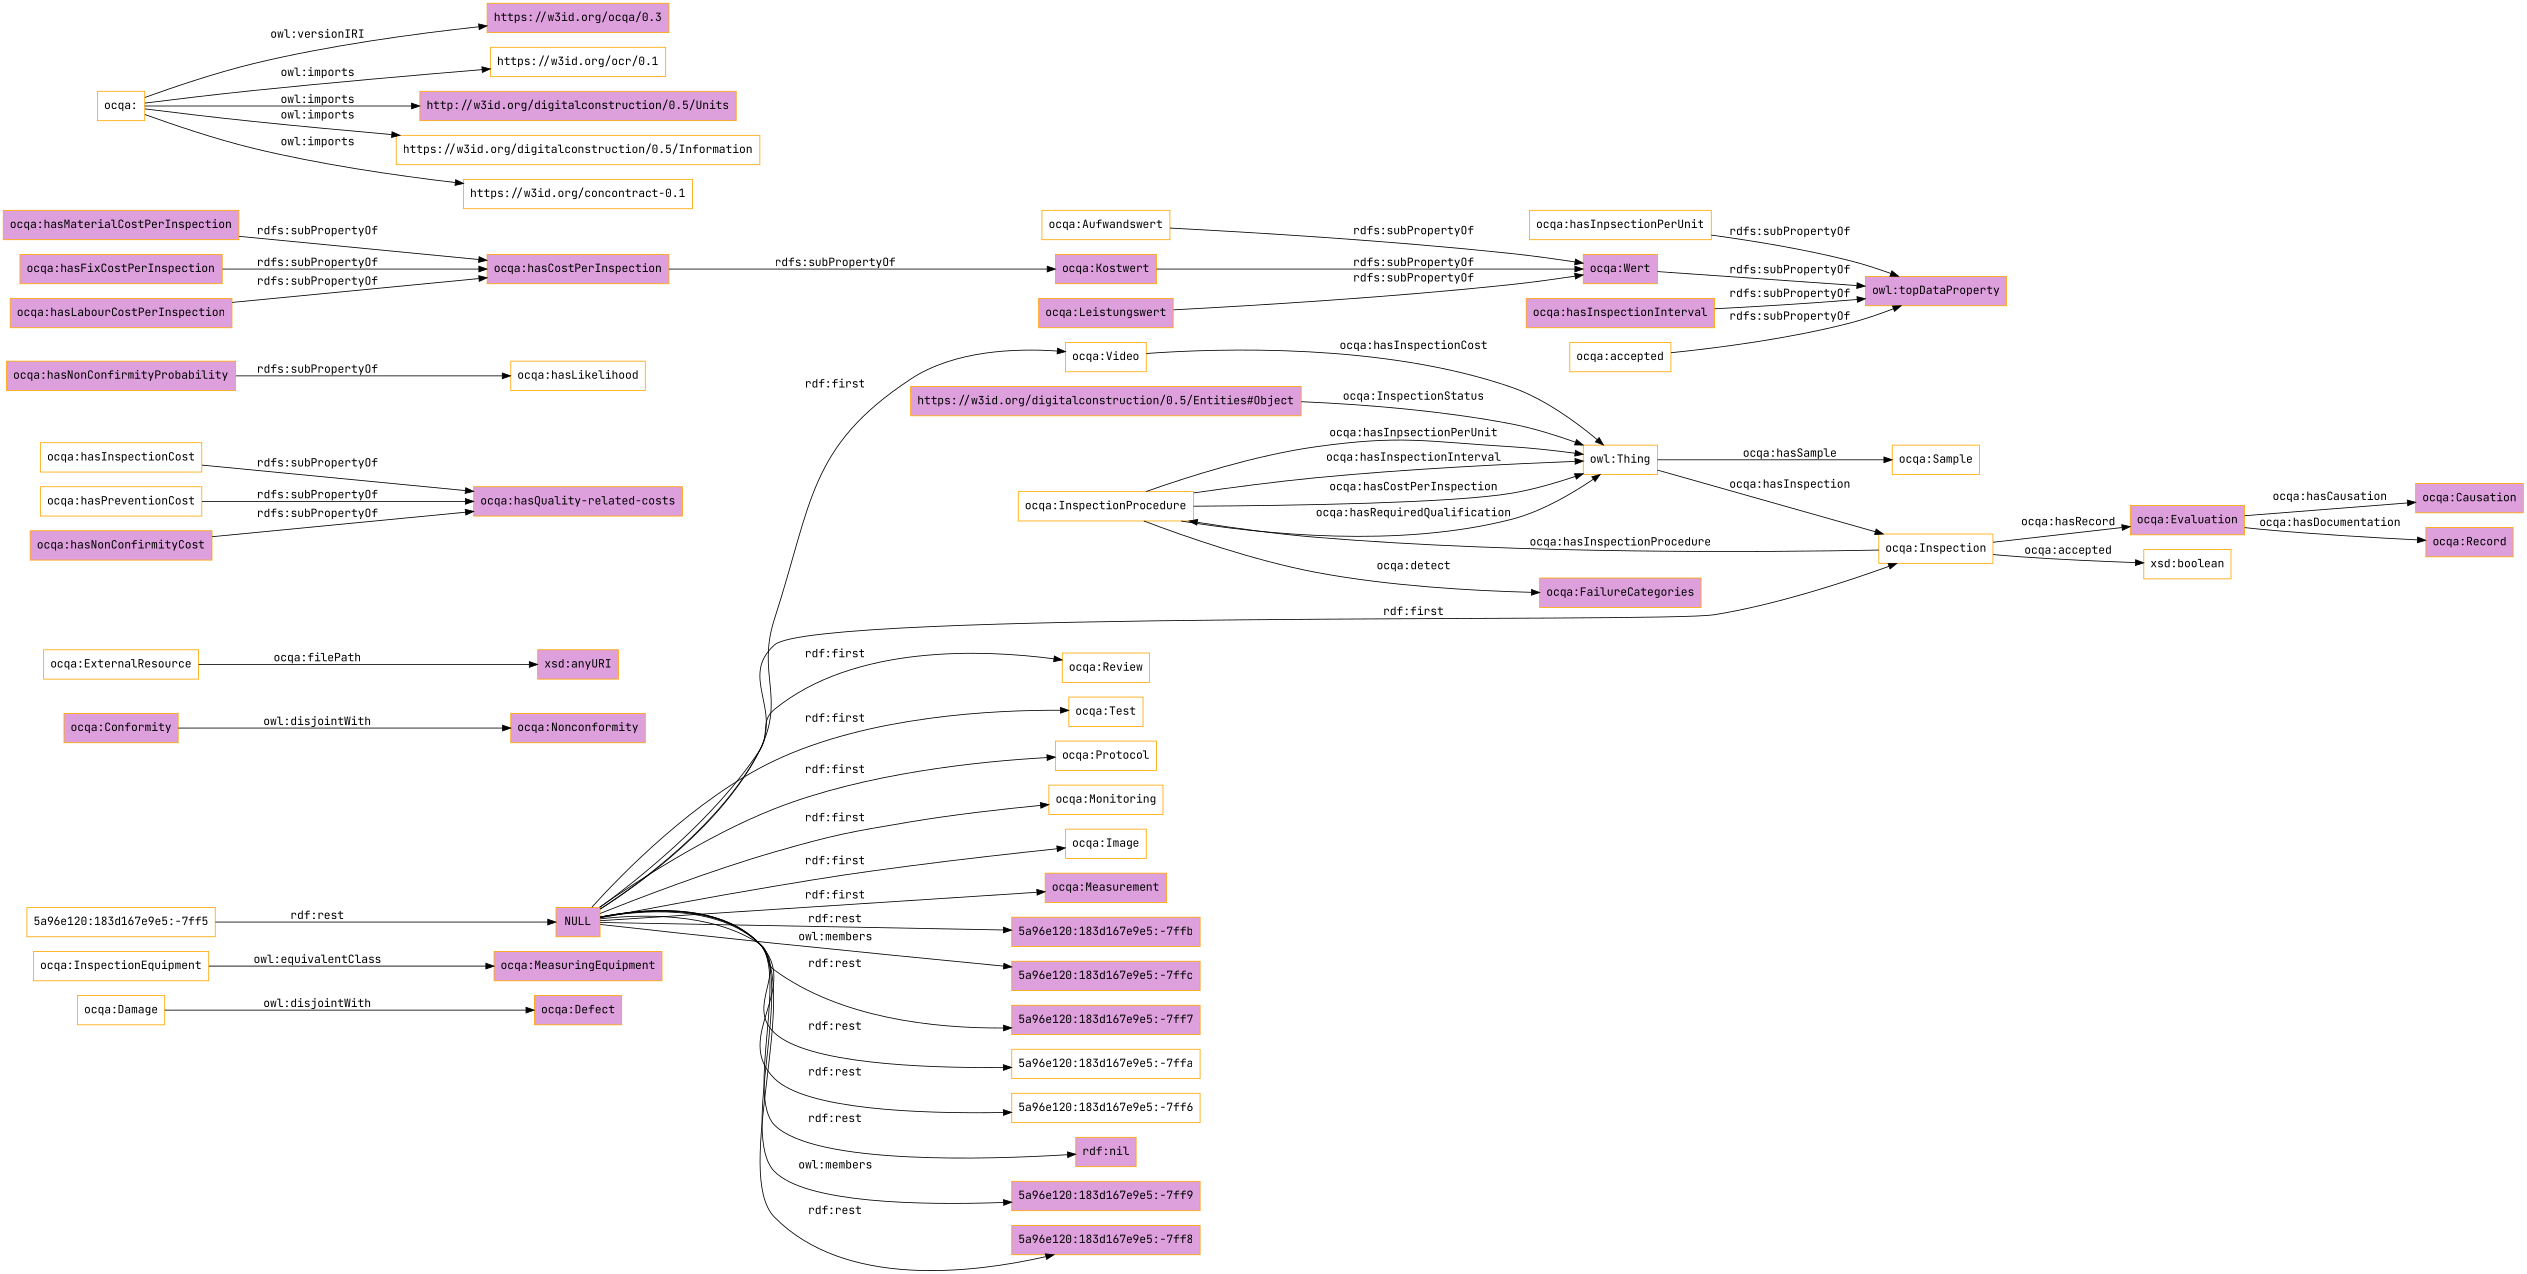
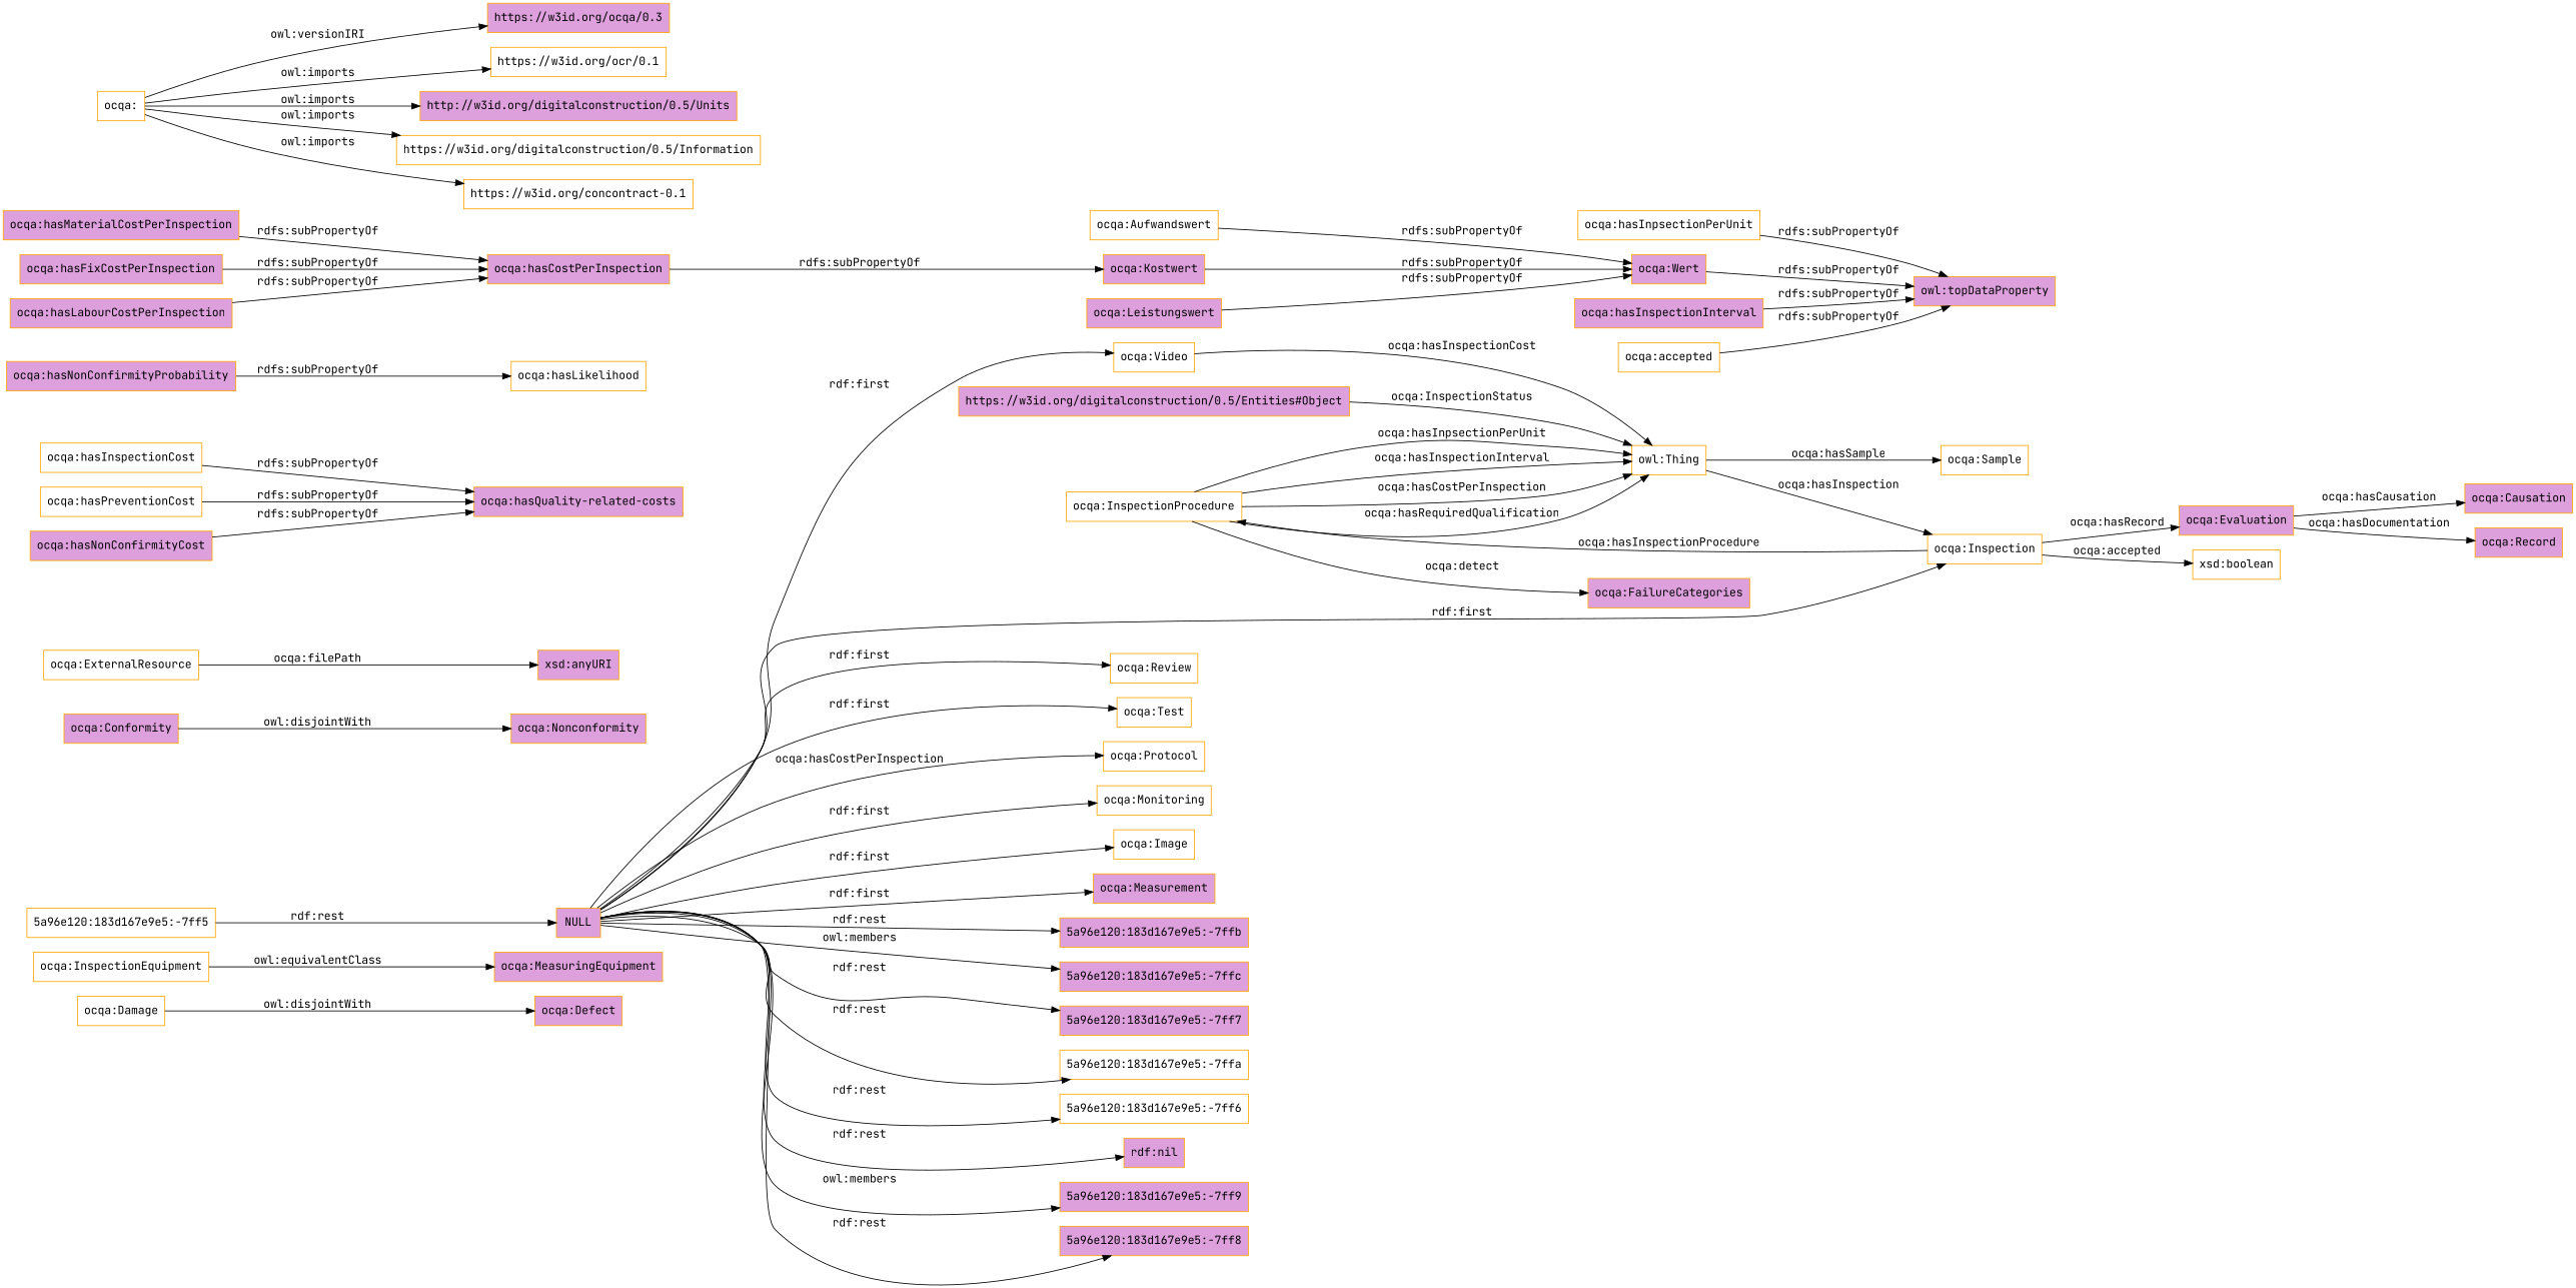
  digraph {
    fontname="JetBrains Mono"
    rankdir=LR
    node [color=orange fillcolor=plum fontname="JetBrains Mono" shape=rectangle style=filled]
    edge [fontname="JetBrains Mono"]
    "ocqa:Damage" [fillcolor=white]
    "ocqa:Defect"
    "ocqa:InspectionEquipment" [fillcolor=white]
    "ocqa:MeasuringEquipment"
    "ocqa:InspectionProcedure" [fillcolor=white]
    "ocqa:FailureCategories"
    "owl:Thing" [fillcolor=white]
    "ocqa:Inspection" [fillcolor=white]
    "ocqa:Sample" [fillcolor=white]
    "ocqa:Evaluation"
    "ocqa:Causation"
    "ocqa:Record"
    "ocqa:Conformity"
    "ocqa:Nonconformity"
    "xsd:boolean" [fillcolor=white]
    "ocqa:ExternalResource" [fillcolor=white]
    "xsd:anyURI"
    NULL
    "ocqa:Review" [fillcolor=white]
    "ocqa:Test" [fillcolor=white]
    "ocqa:Protocol" [fillcolor=white]
    "ocqa:Monitoring" [fillcolor=white]
    "ocqa:Image" [fillcolor=white]
    "ocqa:Measurement"
    "ocqa:Video" [fillcolor=white]
    "5a96e120:183d167e9e5:-7ffb"
    "5a96e120:183d167e9e5:-7ffc"
    "5a96e120:183d167e9e5:-7ff7"
    "5a96e120:183d167e9e5:-7ffa" [fillcolor=white]
    "5a96e120:183d167e9e5:-7ff6" [fillcolor=white]
    "rdf:nil"
    "5a96e120:183d167e9e5:-7ff9"
    "5a96e120:183d167e9e5:-7ff8"
    "5a96e120:183d167e9e5:-7ff5" [fillcolor=white]
    "ocqa:hasInspectionCost" [fillcolor=white]
    "ocqa:hasQuality-related-costs"
    "ocqa:hasLikelihood" [fillcolor=white]
    "ocqa:hasNonConfirmityProbability"
    "ocqa:hasInpsectionPerUnit" [fillcolor=white]
    "owl:topDataProperty"
    "ocqa:Wert"
    "ocqa:Aufwandswert" [fillcolor=white]
    "ocqa:hasMaterialCostPerInspection"
    "ocqa:hasCostPerInspection"
    "ocqa:Kostwert"
    "ocqa:hasFixCostPerInspection"
    "ocqa:hasLabourCostPerInspection"
    "ocqa:" [fillcolor=white]
    "https://w3id.org/ocqa/0.3"
    "https://w3id.org/ocr/0.1" [fillcolor=white]
    "http://w3id.org/digitalconstruction/0.5/Units"
    "https://w3id.org/digitalconstruction/0.5/Information" [fillcolor=white]
    "https://w3id.org/concontract-0.1" [fillcolor=white]
    "ocqa:hasPreventionCost" [fillcolor=white]
    "ocqa:Leistungswert"
    "ocqa:hasInspectionInterval"
    "ocqa:hasNonConfirmityCost"
    "ocqa:accepted" [fillcolor=white]
    "https://w3id.org/digitalconstruction/0.5/Entities#Object"
    "ocqa:Damage" -> "ocqa:Defect" [label="owl:disjointWith"]
    "ocqa:InspectionEquipment" -> "ocqa:MeasuringEquipment" [label="owl:equivalentClass"]
    "ocqa:InspectionProcedure" -> "ocqa:FailureCategories" [label="ocqa:detect"]
    "ocqa:InspectionProcedure" -> "owl:Thing" [label="ocqa:hasInpsectionPerUnit"]
    "ocqa:InspectionProcedure" -> "owl:Thing" [label="ocqa:hasInspectionInterval"]
    "ocqa:InspectionProcedure" -> "owl:Thing" [label="ocqa:hasCostPerInspection"]
    "ocqa:InspectionProcedure" -> "owl:Thing" [label="ocqa:hasRequiredQualification"]
    "owl:Thing" -> "ocqa:Inspection" [label="ocqa:hasInspection"]
    "owl:Thing" -> "ocqa:Sample" [label="ocqa:hasSample"]
    "ocqa:Inspection" -> "ocqa:InspectionProcedure" [label="ocqa:hasInspectionProcedure"]
    "ocqa:Inspection" -> "ocqa:Evaluation" [label="ocqa:hasRecord"]
    "ocqa:Inspection" -> "xsd:boolean" [label="ocqa:accepted"]
    "ocqa:Evaluation" -> "ocqa:Causation" [label="ocqa:hasCausation"]
    "ocqa:Evaluation" -> "ocqa:Record" [label="ocqa:hasDocumentation"]
    "ocqa:Conformity" -> "ocqa:Nonconformity" [label="owl:disjointWith"]
    "ocqa:ExternalResource" -> "xsd:anyURI" [label="ocqa:filePath"]
    NULL -> "ocqa:Inspection" [label="rdf:first"]
    NULL -> "ocqa:Review" [label="rdf:first"]
    NULL -> "ocqa:Test" [label="rdf:first"]
-   NULL -> "ocqa:Protocol" [label="rdf:first"]
+   NULL -> "ocqa:Protocol" [label="ocqa:hasCostPerInspection"]
    NULL -> "ocqa:Monitoring" [label="rdf:first"]
    NULL -> "ocqa:Image" [label="rdf:first"]
    NULL -> "ocqa:Measurement" [label="rdf:first"]
    NULL -> "ocqa:Video" [label="rdf:first"]
    NULL -> "5a96e120:183d167e9e5:-7ffb" [label="rdf:rest"]
    NULL -> "5a96e120:183d167e9e5:-7ffc" [label="owl:members"]
    NULL -> "5a96e120:183d167e9e5:-7ff7" [label="rdf:rest"]
    NULL -> "5a96e120:183d167e9e5:-7ffa" [label="rdf:rest"]
    NULL -> "5a96e120:183d167e9e5:-7ff6" [label="rdf:rest"]
    NULL -> "rdf:nil" [label="rdf:rest"]
    NULL -> "5a96e120:183d167e9e5:-7ff9" [label="owl:members"]
    NULL -> "5a96e120:183d167e9e5:-7ff8" [label="rdf:rest"]
    "ocqa:Video" -> "owl:Thing" [label="ocqa:hasInspectionCost"]
    "5a96e120:183d167e9e5:-7ff5" -> NULL [label="rdf:rest"]
    "ocqa:hasInspectionCost" -> "ocqa:hasQuality-related-costs" [label="rdfs:subPropertyOf"]
    "ocqa:hasNonConfirmityProbability" -> "ocqa:hasLikelihood" [label="rdfs:subPropertyOf"]
    "ocqa:hasInpsectionPerUnit" -> "owl:topDataProperty" [label="rdfs:subPropertyOf"]
    "ocqa:Wert" -> "owl:topDataProperty" [label="rdfs:subPropertyOf"]
    "ocqa:Aufwandswert" -> "ocqa:Wert" [label="rdfs:subPropertyOf"]
    "ocqa:hasMaterialCostPerInspection" -> "ocqa:hasCostPerInspection" [label="rdfs:subPropertyOf"]
    "ocqa:hasCostPerInspection" -> "ocqa:Kostwert" [label="rdfs:subPropertyOf"]
    "ocqa:Kostwert" -> "ocqa:Wert" [label="rdfs:subPropertyOf"]
    "ocqa:hasFixCostPerInspection" -> "ocqa:hasCostPerInspection" [label="rdfs:subPropertyOf"]
    "ocqa:hasLabourCostPerInspection" -> "ocqa:hasCostPerInspection" [label="rdfs:subPropertyOf"]
    "ocqa:" -> "https://w3id.org/ocqa/0.3" [label="owl:versionIRI"]
    "ocqa:" -> "https://w3id.org/ocr/0.1" [label="owl:imports"]
    "ocqa:" -> "http://w3id.org/digitalconstruction/0.5/Units" [label="owl:imports"]
    "ocqa:" -> "https://w3id.org/digitalconstruction/0.5/Information" [label="owl:imports"]
    "ocqa:" -> "https://w3id.org/concontract-0.1" [label="owl:imports"]
    "ocqa:hasPreventionCost" -> "ocqa:hasQuality-related-costs" [label="rdfs:subPropertyOf"]
    "ocqa:Leistungswert" -> "ocqa:Wert" [label="rdfs:subPropertyOf"]
    "ocqa:hasInspectionInterval" -> "owl:topDataProperty" [label="rdfs:subPropertyOf"]
    "ocqa:hasNonConfirmityCost" -> "ocqa:hasQuality-related-costs" [label="rdfs:subPropertyOf"]
    "ocqa:accepted" -> "owl:topDataProperty" [label="rdfs:subPropertyOf"]
    "https://w3id.org/digitalconstruction/0.5/Entities#Object" -> "owl:Thing" [label="ocqa:InspectionStatus"]
  }
